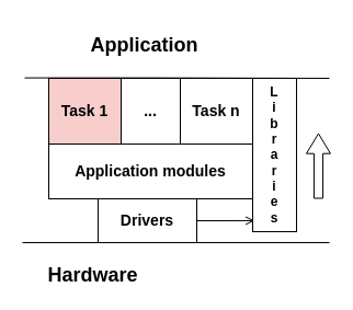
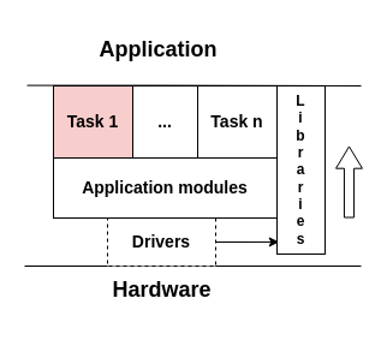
  <mxCell id="0" />
  <mxCell id="1" parent="0" />
  <mxCell id="2" value="" style="endArrow=none;html=1;rounded=0;" edge="1" parent="1"><mxGeometry width="50" height="50" relative="1" as="geometry"><mxPoint x="20" y="221" as="sourcePoint" /><mxPoint x="300" y="221" as="targetPoint" /></mxGeometry></mxCell>
- <mxCell id="3" value="&lt;b&gt;&lt;font style=&quot;font-size: 18px;&quot;&gt;Hardware&lt;/font&gt;&lt;/b&gt;" style="text;html=1;align=center;verticalAlign=middle;resizable=0;points=[];autosize=1;strokeColor=none;fillColor=none;" vertex="1" parent="1"><mxGeometry x="29" y="231" width="110" height="40" as="geometry" /></mxCell>
- <mxCell id="4" style="edgeStyle=orthogonalEdgeStyle;rounded=0;orthogonalLoop=1;jettySize=auto;html=1;entryX=0.043;entryY=0.928;entryDx=0;entryDy=0;entryPerimeter=0;endArrow=open;" edge="1" parent="1" source="5" target="6"><mxGeometry relative="1" as="geometry"><Array as="points" /></mxGeometry></mxCell>
- <mxCell id="5" value="&lt;font style=&quot;font-size: 14px;&quot;&gt;&lt;b&gt;Drivers&lt;/b&gt;&lt;/font&gt;" style="rounded=0;whiteSpace=wrap;html=1;" vertex="1" parent="1"><mxGeometry x="89" y="181" width="90" height="40" as="geometry" /></mxCell>
+ <mxCell id="3" value="&lt;b&gt;&lt;font style=&quot;font-size: 18px;&quot;&gt;Hardware&lt;/font&gt;&lt;/b&gt;" style="text;html=1;align=center;verticalAlign=middle;resizable=0;points=[];autosize=1;strokeColor=none;fillColor=none;" vertex="1" parent="1"><mxGeometry x="79" y="221" width="110" height="40" as="geometry" /></mxCell>
+ <mxCell id="4" style="edgeStyle=orthogonalEdgeStyle;rounded=0;orthogonalLoop=1;jettySize=auto;html=1;entryX=0.043;entryY=0.928;entryDx=0;entryDy=0;entryPerimeter=0;" edge="1" parent="1" source="5" target="6"><mxGeometry relative="1" as="geometry"><Array as="points" /></mxGeometry></mxCell>
+ <mxCell id="5" value="&lt;font style=&quot;font-size: 14px;&quot;&gt;&lt;b&gt;Drivers&lt;/b&gt;&lt;/font&gt;" style="rounded=0;whiteSpace=wrap;html=1;dashed=1;" vertex="1" parent="1"><mxGeometry x="89" y="181" width="90" height="40" as="geometry" /></mxCell>
  <mxCell id="6" value="&lt;font style=&quot;font-size: 12px;&quot;&gt;&lt;b&gt;L&lt;br&gt;i&lt;br&gt;b&lt;br&gt;r&lt;br&gt;a&lt;br&gt;r&lt;br&gt;i&lt;br&gt;e&lt;br&gt;s&lt;/b&gt;&lt;/font&gt;" style="rounded=0;whiteSpace=wrap;html=1;" vertex="1" parent="1"><mxGeometry x="230" y="71" width="40" height="140" as="geometry" /></mxCell>
  <mxCell id="7" value="&lt;font style=&quot;font-size: 14px;&quot;&gt;&lt;b&gt;Application modules&lt;/b&gt;&lt;/font&gt;" style="rounded=0;whiteSpace=wrap;html=1;" vertex="1" parent="1"><mxGeometry x="44" y="131" width="186" height="50" as="geometry" /></mxCell>
  <mxCell id="8" value="&lt;font style=&quot;font-size: 14px;&quot;&gt;&lt;b&gt;Task 1&lt;/b&gt;&lt;/font&gt;" style="rounded=0;whiteSpace=wrap;html=1;fillColor=#f8cecc;" vertex="1" parent="1"><mxGeometry x="44" y="71" width="66" height="60" as="geometry" /></mxCell>
  <mxCell id="9" value="&lt;font style=&quot;font-size: 14px;&quot;&gt;&lt;b&gt;Task n&lt;/b&gt;&lt;/font&gt;" style="rounded=0;whiteSpace=wrap;html=1;fillStyle=auto;" vertex="1" parent="1"><mxGeometry x="164" y="71" width="66" height="60" as="geometry" /></mxCell>
  <mxCell id="10" value="&lt;font style=&quot;font-size: 14px;&quot;&gt;&lt;b&gt;...&lt;/b&gt;&lt;/font&gt;" style="rounded=0;whiteSpace=wrap;html=1;" vertex="1" parent="1"><mxGeometry x="110" y="71" width="54" height="60" as="geometry" /></mxCell>
  <mxCell id="11" value="" style="endArrow=none;html=1;rounded=0;" edge="1" parent="1"><mxGeometry width="50" height="50" relative="1" as="geometry"><mxPoint x="22" y="70.6" as="sourcePoint" /><mxPoint x="300" y="71" as="targetPoint" /><Array as="points"><mxPoint x="132" y="70.6" /></Array></mxGeometry></mxCell>
  <mxCell id="12" value="&lt;b&gt;&lt;font style=&quot;font-size: 18px;&quot;&gt;Application&lt;br&gt;&lt;/font&gt;&lt;/b&gt;" style="text;html=1;align=center;verticalAlign=middle;resizable=0;points=[];autosize=1;strokeColor=none;fillColor=none;" vertex="1" parent="1"><mxGeometry x="71" y="20.6" width="120" height="40" as="geometry" /></mxCell>
  <mxCell id="13" value="" style="shape=flexArrow;endArrow=classic;html=1;rounded=0;endWidth=12.857;endSize=5.729;width=8.095;" edge="1" parent="1"><mxGeometry width="50" height="50" relative="1" as="geometry"><mxPoint x="290" y="181" as="sourcePoint" /><mxPoint x="290" y="121" as="targetPoint" /></mxGeometry></mxCell>
